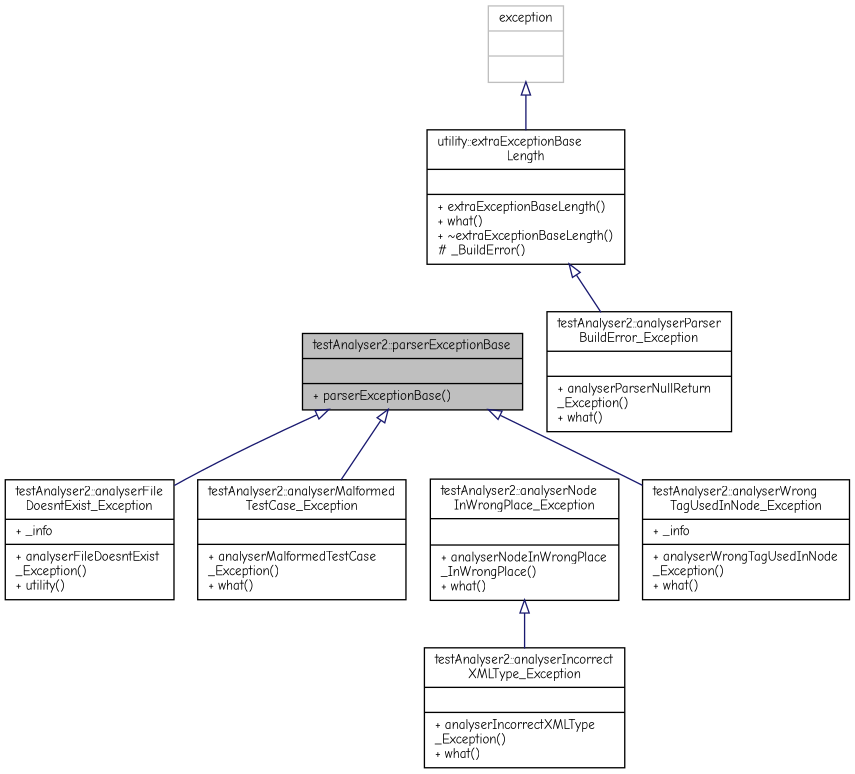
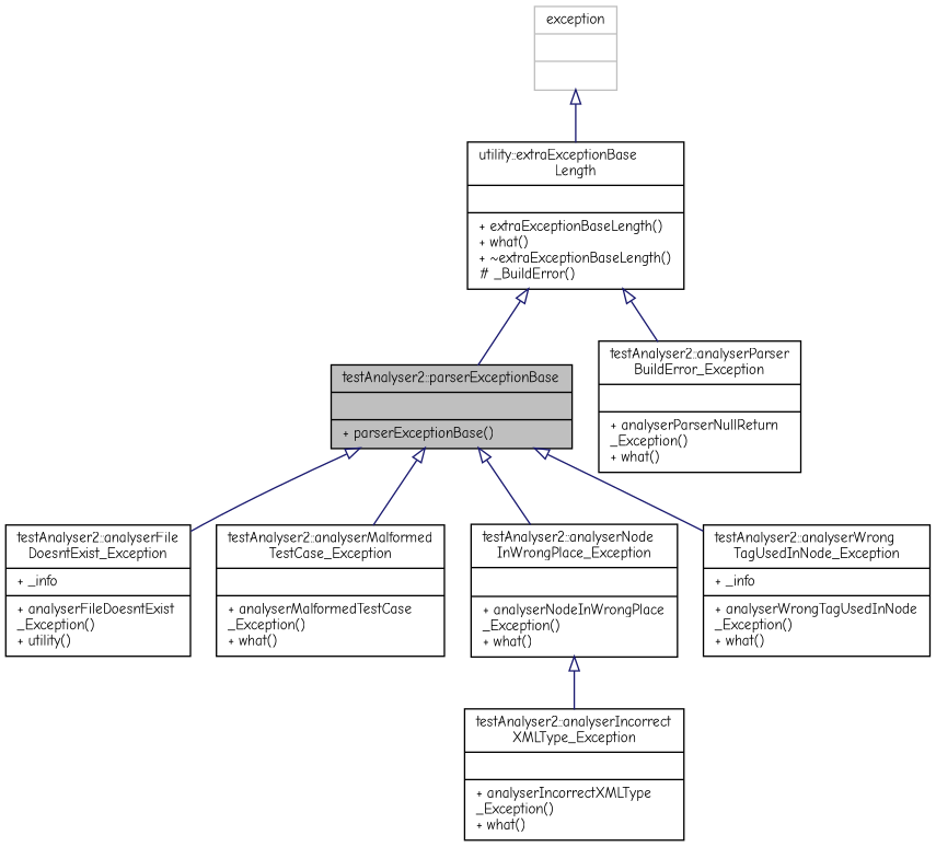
  digraph {
    fontname="Comic Neue"
    node [color=black fillcolor=white fontname="Comic Neue" fontsize=10 shape=record style=filled]
    edge [arrowtail=onormal color=midnightblue dir=back fontname="Comic Neue" fontsize=10 labelfontname=Helvetica labelfontsize=10 style=solid]
    n1 [fillcolor=grey75 fontcolor=black height=0.2 label="{testAnalyser2::parserExceptionBase\n||+ parserExceptionBase()\l}" width=0.4]
    n2 [height=0.2 label="{testAnalyser2::analyserFile\lDoesntExist_Exception\n|+ _info\l|+ analyserFileDoesntExist\l_Exception()\l+ utility()\l}" width=0.4]
    n3 [height=0.2 label="{testAnalyser2::analyserMalformed\lTestCase_Exception\n||+ analyserMalformedTestCase\l_Exception()\l+ what()\l}" width=0.4]
-   n4 [height=0.2 label="{testAnalyser2::analyserNode\lInWrongPlace_Exception\n||+ analyserNodeInWrongPlace\l_InWrongPlace()\l+ what()\l}" width=0.4]
+   n4 [height=0.2 label="{testAnalyser2::analyserNode\lInWrongPlace_Exception\n||+ analyserNodeInWrongPlace\l_Exception()\l+ what()\l}" width=0.4]
    n5 [height=0.2 label="{testAnalyser2::analyserWrong\lTagUsedInNode_Exception\n|+ _info\l|+ analyserWrongTagUsedInNode\l_Exception()\l+ what()\l}" width=0.4]
    n6 [height=0.2 label="{testAnalyser2::analyserIncorrect\lXMLType_Exception\n||+ analyserIncorrectXMLType\l_Exception()\l+ what()\l}" width=0.4]
    n7 [height=0.2 label="{testAnalyser2::analyserParser\lBuildError_Exception\n||+ analyserParserNullReturn\l_Exception()\l+ what()\l}" width=0.4]
    n8 [height=0.2 label="{utility::extraExceptionBase\lLength\n||+ extraExceptionBaseLength()\l+ what()\l+ ~extraExceptionBaseLength()\l# _BuildError()\l}" width=0.4]
    n9 [color=grey75 height=0.2 label="{exception\n||}" width=0.4]
    n1 -> n2
    n1 -> n3
+   n1 -> n4
    n1 -> n5
    n4 -> n6
+   n8 -> n1
    n8 -> n7
    n9 -> n8
  }
